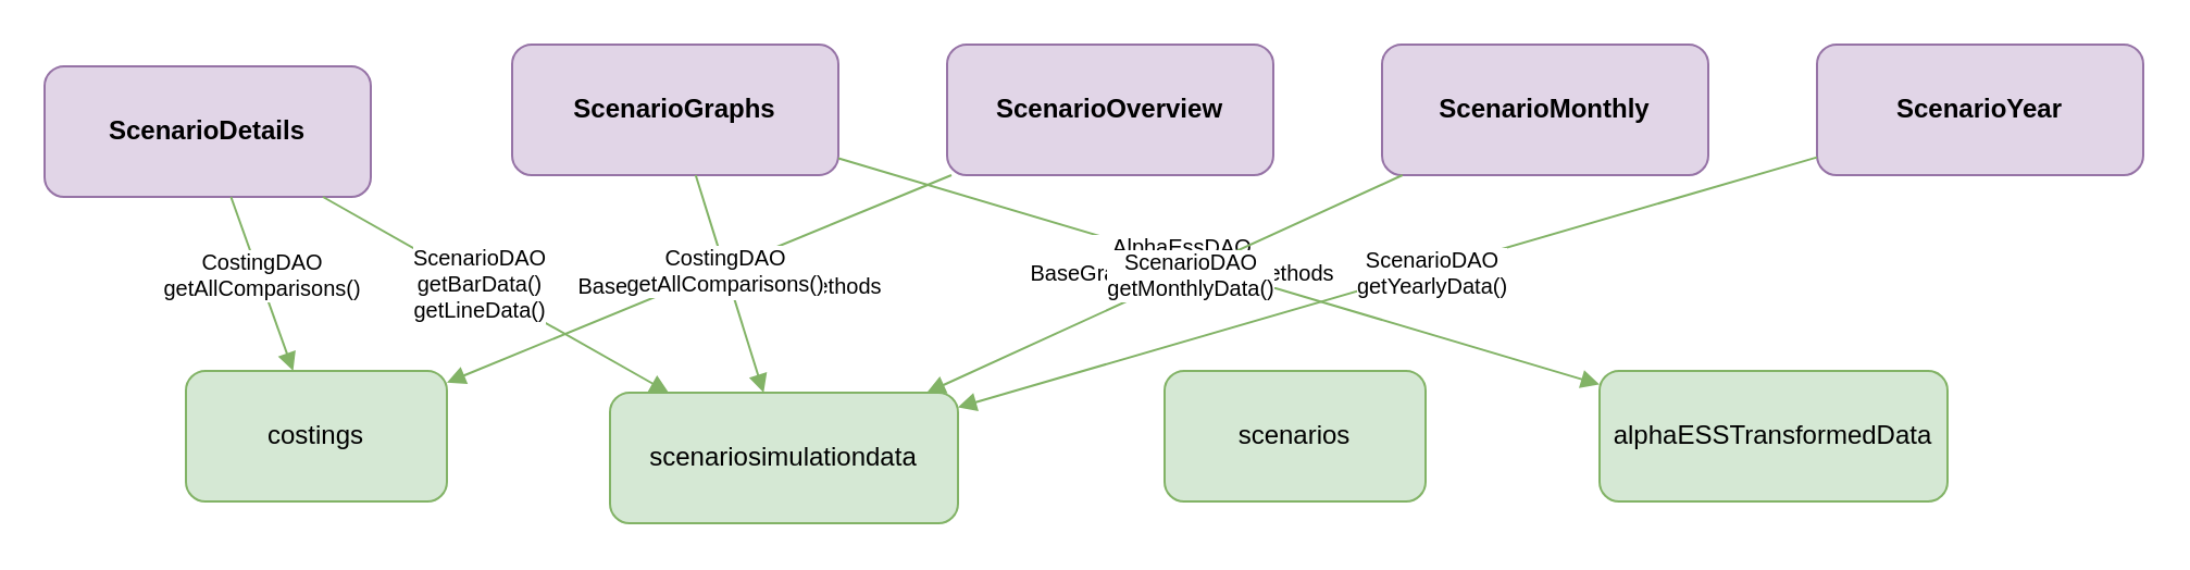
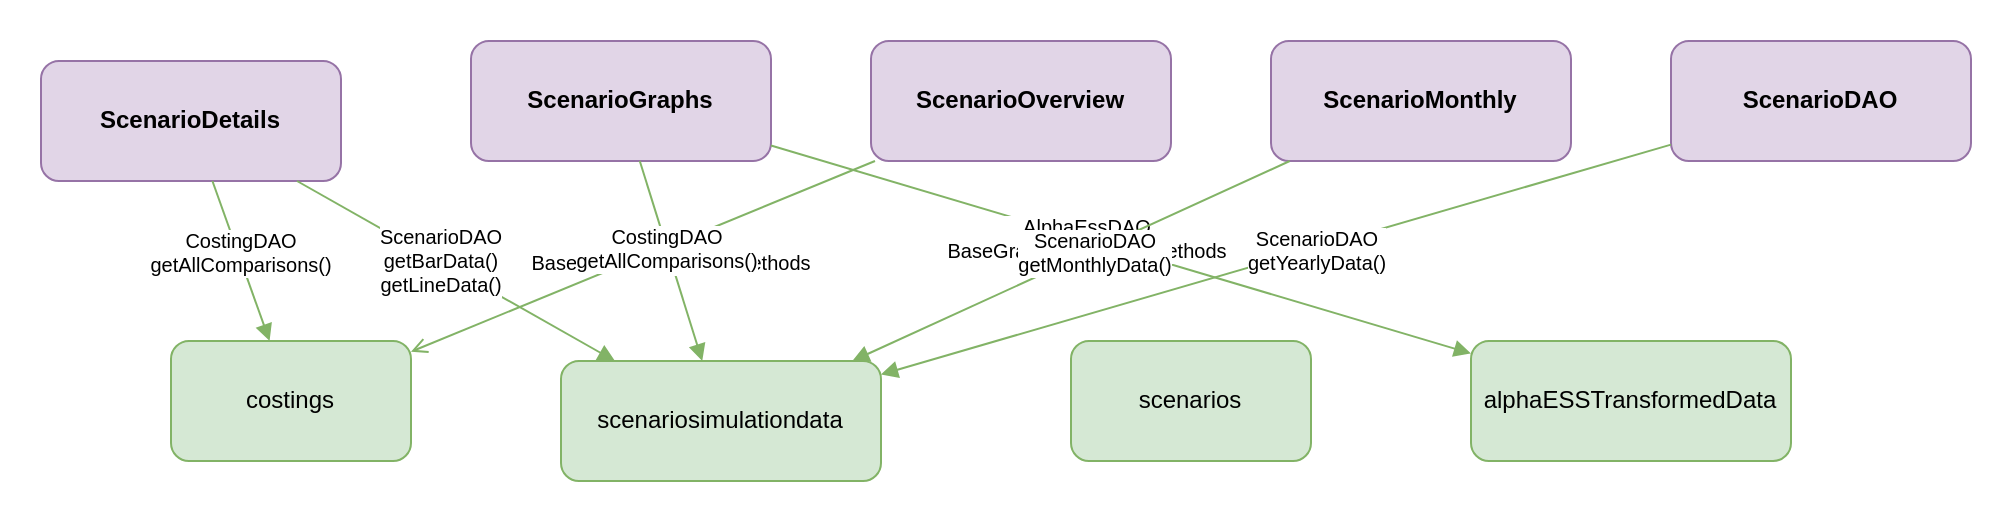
  <mxCell id="0" />
  <mxCell id="1" parent="0" />
  <mxCell id="2" value="ScenarioDetails" style="rounded=1;whiteSpace=wrap;html=1;fillColor=#E1D5E7;strokeColor=#9673A6;fontColor=#000000;fontStyle=1;" vertex="1" parent="1"><mxGeometry x="20" y="30" width="150" height="60" as="geometry" /></mxCell>
  <mxCell id="3" value="ScenarioGraphs" style="rounded=1;whiteSpace=wrap;html=1;fillColor=#E1D5E7;strokeColor=#9673A6;fontColor=#000000;fontStyle=1;" vertex="1" parent="1"><mxGeometry x="235" y="20" width="150" height="60" as="geometry" /></mxCell>
  <mxCell id="4" value="ScenarioOverview" style="rounded=1;whiteSpace=wrap;html=1;fillColor=#E1D5E7;strokeColor=#9673A6;fontColor=#000000;fontStyle=1;" vertex="1" parent="1"><mxGeometry x="435" y="20" width="150" height="60" as="geometry" /></mxCell>
  <mxCell id="5" value="ScenarioMonthly" style="rounded=1;whiteSpace=wrap;html=1;fillColor=#E1D5E7;strokeColor=#9673A6;fontColor=#000000;fontStyle=1;" vertex="1" parent="1"><mxGeometry x="635" y="20" width="150" height="60" as="geometry" /></mxCell>
- <mxCell id="6" value="ScenarioYear" style="rounded=1;whiteSpace=wrap;html=1;fillColor=#E1D5E7;strokeColor=#9673A6;fontColor=#000000;fontStyle=1;" vertex="1" parent="1"><mxGeometry x="835" y="20" width="150" height="60" as="geometry" /></mxCell>
+ <mxCell id="6" value="ScenarioDAO" style="rounded=1;whiteSpace=wrap;html=1;fillColor=#E1D5E7;strokeColor=#9673A6;fontColor=#000000;fontStyle=1;" vertex="1" parent="1"><mxGeometry x="835" y="20" width="150" height="60" as="geometry" /></mxCell>
  <mxCell id="7" value="costings" style="rounded=1;whiteSpace=wrap;html=1;fillColor=#D5E8D4;strokeColor=#82B366;fontColor=#000000;" vertex="1" parent="1"><mxGeometry x="85" y="170" width="120" height="60" as="geometry" /></mxCell>
  <mxCell id="8" value="scenariosimulationdata" style="rounded=1;whiteSpace=wrap;html=1;fillColor=#D5E8D4;strokeColor=#82B366;fontColor=#000000;" vertex="1" parent="1"><mxGeometry x="280" y="180" width="160" height="60" as="geometry" /></mxCell>
  <mxCell id="9" value="scenarios" style="rounded=1;whiteSpace=wrap;html=1;fillColor=#D5E8D4;strokeColor=#82B366;fontColor=#000000;" vertex="1" parent="1"><mxGeometry x="535" y="170" width="120" height="60" as="geometry" /></mxCell>
  <mxCell id="10" value="alphaESSTransformedData" style="rounded=1;whiteSpace=wrap;html=1;fillColor=#D5E8D4;strokeColor=#82B366;fontColor=#000000;" vertex="1" parent="1"><mxGeometry x="735" y="170" width="160" height="60" as="geometry" /></mxCell>
  <mxCell id="11" edge="1" parent="1" source="2" target="7" style="rounded=1;orthogonalLoop=1;jettySize=auto;html=1;startArrow=none;startFill=0;endArrow=block;endFill=1;strokeColor=#82B366;"><mxGeometry relative="1" as="geometry" /></mxCell>
  <mxCell id="12" value="CostingDAO&#10;getAllComparisons()" style="edgeLabel;html=1;align=center;verticalAlign=middle;resizable=0;points=[];fontSize=10;fontColor=#000000;labelBackgroundColor=#FFFFFF;" vertex="1" connectable="0" parent="11"><mxGeometry x="-0.1" y="1" relative="1" as="geometry"><mxPoint as="offset" /></mxGeometry></mxCell>
  <mxCell id="13" edge="1" parent="1" source="2" target="8" style="rounded=1;orthogonalLoop=1;jettySize=auto;html=1;startArrow=none;startFill=0;endArrow=block;endFill=1;strokeColor=#82B366;"><mxGeometry relative="1" as="geometry" /></mxCell>
  <mxCell id="14" value="ScenarioDAO&#10;getBarData()&#10;getLineData()" style="edgeLabel;html=1;align=center;verticalAlign=middle;resizable=0;points=[];fontSize=10;fontColor=#000000;labelBackgroundColor=#FFFFFF;" vertex="1" connectable="0" parent="13"><mxGeometry x="-0.1" y="1" relative="1" as="geometry"><mxPoint as="offset" /></mxGeometry></mxCell>
  <mxCell id="15" edge="1" parent="1" source="3" target="8" style="rounded=1;orthogonalLoop=1;jettySize=auto;html=1;startArrow=none;startFill=0;endArrow=block;endFill=1;strokeColor=#82B366;"><mxGeometry relative="1" as="geometry" /></mxCell>
  <mxCell id="16" value="ScenarioDAO&#10;BaseGraphsFragment methods" style="edgeLabel;html=1;align=center;verticalAlign=middle;resizable=0;points=[];fontSize=10;fontColor=#000000;labelBackgroundColor=#FFFFFF;" vertex="1" connectable="0" parent="15"><mxGeometry x="-0.1" y="1" relative="1" as="geometry"><mxPoint as="offset" /></mxGeometry></mxCell>
  <mxCell id="17" edge="1" parent="1" source="3" target="10" style="rounded=1;orthogonalLoop=1;jettySize=auto;html=1;startArrow=none;startFill=0;endArrow=block;endFill=1;strokeColor=#82B366;"><mxGeometry relative="1" as="geometry" /></mxCell>
  <mxCell id="18" value="AlphaEssDAO&#10;BaseGraphsFragment methods" style="edgeLabel;html=1;align=center;verticalAlign=middle;resizable=0;points=[];fontSize=10;fontColor=#000000;labelBackgroundColor=#FFFFFF;" vertex="1" connectable="0" parent="17"><mxGeometry x="-0.1" y="1" relative="1" as="geometry"><mxPoint as="offset" /></mxGeometry></mxCell>
- <mxCell id="19" edge="1" parent="1" source="4" target="7" style="rounded=1;orthogonalLoop=1;jettySize=auto;html=1;startArrow=none;startFill=0;endArrow=block;endFill=1;strokeColor=#82B366;"><mxGeometry relative="1" as="geometry" /></mxCell>
+ <mxCell id="19" edge="1" parent="1" source="4" target="7" style="rounded=1;orthogonalLoop=1;jettySize=auto;html=1;startArrow=none;startFill=0;endArrow=open;endFill=1;strokeColor=#82B366;"><mxGeometry relative="1" as="geometry" /></mxCell>
  <mxCell id="20" value="CostingDAO&#10;getAllComparisons()" style="edgeLabel;html=1;align=center;verticalAlign=middle;resizable=0;points=[];fontSize=10;fontColor=#000000;labelBackgroundColor=#FFFFFF;" vertex="1" connectable="0" parent="19"><mxGeometry x="-0.1" y="1" relative="1" as="geometry"><mxPoint as="offset" /></mxGeometry></mxCell>
  <mxCell id="21" edge="1" parent="1" source="5" target="8" style="rounded=1;orthogonalLoop=1;jettySize=auto;html=1;startArrow=none;startFill=0;endArrow=block;endFill=1;strokeColor=#82B366;"><mxGeometry relative="1" as="geometry" /></mxCell>
  <mxCell id="22" value="ScenarioDAO&#10;getMonthlyData()" style="edgeLabel;html=1;align=center;verticalAlign=middle;resizable=0;points=[];fontSize=10;fontColor=#000000;labelBackgroundColor=#FFFFFF;" vertex="1" connectable="0" parent="21"><mxGeometry x="-0.1" y="1" relative="1" as="geometry"><mxPoint as="offset" /></mxGeometry></mxCell>
  <mxCell id="23" edge="1" parent="1" source="6" target="8" style="rounded=1;orthogonalLoop=1;jettySize=auto;html=1;startArrow=none;startFill=0;endArrow=block;endFill=1;strokeColor=#82B366;"><mxGeometry relative="1" as="geometry" /></mxCell>
  <mxCell id="24" value="ScenarioDAO&#10;getYearlyData()" style="edgeLabel;html=1;align=center;verticalAlign=middle;resizable=0;points=[];fontSize=10;fontColor=#000000;labelBackgroundColor=#FFFFFF;" vertex="1" connectable="0" parent="23"><mxGeometry x="-0.1" y="1" relative="1" as="geometry"><mxPoint as="offset" /></mxGeometry></mxCell>
